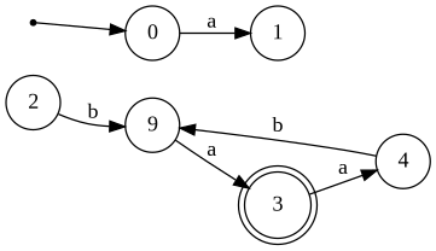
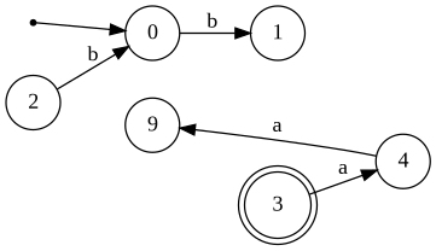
  digraph {
    fontname="Liberation Serif"
    rankdir=LR
    node [fontname="Liberation Serif" shape=circle]
    edge [fontname="Liberation Serif"]
    start [shape=point]
    0
    1
    3 [shape=doublecircle]
    4
    n6 [label=9]
    2
    start -> 0
-   0 -> 1 [label=a]
+   0 -> 1 [label=b]
    3 -> 4 [label=a]
-   4 -> n6 [label=b]
-   n6 -> 3 [label=a]
-   2 -> n6 [label=b]
+   4 -> n6 [label=a]
+   2 -> 0 [label=b]
  }
